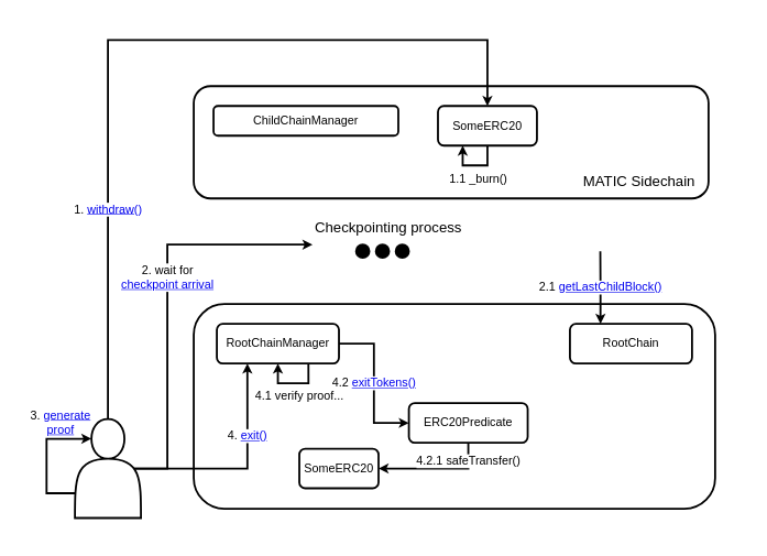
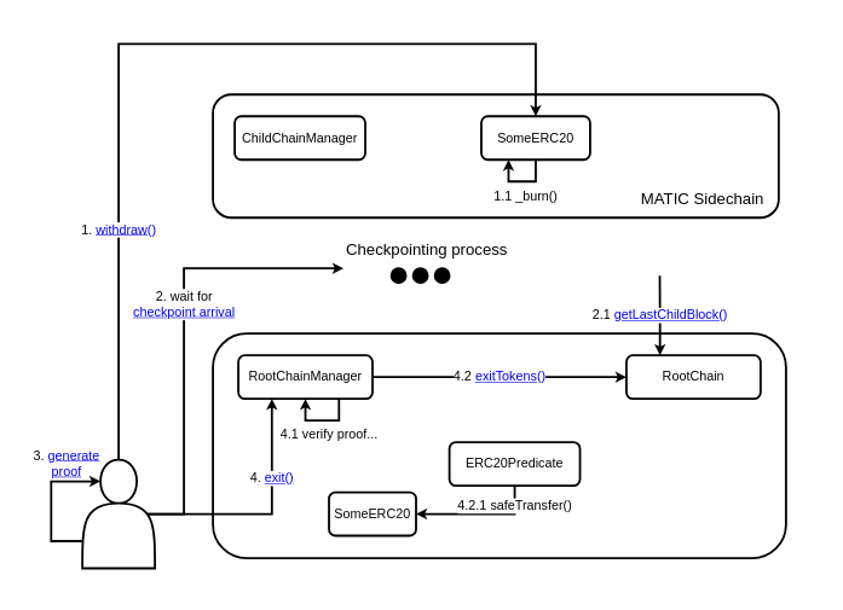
  <mxCell id="0" />
  <mxCell id="1" parent="0" />
  <mxCell id="2" value="" style="rounded=1;whiteSpace=wrap;html=1;fontSize=18;strokeWidth=3;shadow=0;" parent="1" vertex="1"><mxGeometry x="293" y="460" width="790" height="310" as="geometry" /></mxCell>
  <mxCell id="3" value="&lt;span style=&quot;font-size: 18px;&quot;&gt;4. &lt;a href=&quot;https://github.com/maticnetwork/pos-portal/blob/master/contracts/root/RootChainManager/RootChainManager.sol#L330&quot;&gt;exit()&lt;/a&gt;&lt;/span&gt;" style="edgeStyle=orthogonalEdgeStyle;rounded=0;orthogonalLoop=1;jettySize=auto;html=1;fontStyle=0;verticalAlign=middle;strokeColor=default;fontSize=18;strokeWidth=3;shadow=0;entryX=0.25;entryY=1;entryDx=0;entryDy=0;exitX=0.9;exitY=0.5;exitDx=0;exitDy=0;exitPerimeter=0;" parent="1" source="5" target="7" edge="1"><mxGeometry x="0.334" relative="1" as="geometry"><Array as="points"><mxPoint x="374" y="709" /></Array><mxPoint as="offset" /></mxGeometry></mxCell>
  <mxCell id="4" value="2. wait for &lt;br&gt;&lt;a href=&quot;https://github.com/maticnetwork/matic.js/blob/master/src/pos/exit_util.ts#L129&quot;&gt;checkpoint arrival&lt;/a&gt;" style="edgeStyle=orthogonalEdgeStyle;rounded=0;orthogonalLoop=1;jettySize=auto;html=1;exitX=0.9;exitY=0.5;exitDx=0;exitDy=0;exitPerimeter=0;strokeWidth=3;fontSize=18;" parent="1" source="5" edge="1"><mxGeometry x="0.113" relative="1" as="geometry"><mxPoint x="473" y="370" as="targetPoint" /><Array as="points"><mxPoint x="253" y="709" /><mxPoint x="253" y="370" /></Array><mxPoint as="offset" /></mxGeometry></mxCell>
  <mxCell id="5" value="" style="shape=actor;whiteSpace=wrap;html=1;fontSize=18;strokeWidth=3;shadow=0;" parent="1" vertex="1"><mxGeometry x="113" y="634" width="100" height="150" as="geometry" /></mxCell>
- <mxCell id="6" value="4.2 &lt;a href=&quot;https://github.com/maticnetwork/pos-portal/blob/master/contracts/root/TokenPredicates/ERC20Predicate.sol#L63&quot;&gt;exitTokens()&lt;/a&gt;" style="edgeStyle=orthogonalEdgeStyle;rounded=0;orthogonalLoop=1;jettySize=auto;html=1;entryX=0;entryY=0.5;entryDx=0;entryDy=0;fontSize=18;strokeWidth=3;shadow=0;" parent="1" source="7" target="11" edge="1"><mxGeometry relative="1" as="geometry" /></mxCell>
+ <mxCell id="6" value="4.2 &lt;a href=&quot;https://github.com/maticnetwork/pos-portal/blob/master/contracts/root/TokenPredicates/ERC20Predicate.sol#L63&quot;&gt;exitTokens()&lt;/a&gt;" style="edgeStyle=orthogonalEdgeStyle;rounded=0;orthogonalLoop=1;jettySize=auto;html=1;fontSize=18;strokeWidth=3;shadow=0;" parent="1" source="7" target="23" edge="1"><mxGeometry relative="1" as="geometry" /></mxCell>
  <mxCell id="7" value="&lt;font style=&quot;font-size: 18px;&quot;&gt;RootChainManager&lt;/font&gt;" style="rounded=1;whiteSpace=wrap;html=1;fontSize=18;strokeWidth=3;shadow=0;" parent="1" vertex="1"><mxGeometry x="328" y="490" width="185" height="60" as="geometry" /></mxCell>
  <mxCell id="8" value="" style="rounded=1;whiteSpace=wrap;html=1;fontSize=18;strokeWidth=3;shadow=0;" parent="1" vertex="1"><mxGeometry x="293" y="130" width="780" height="170" as="geometry" /></mxCell>
  <mxCell id="9" value="&lt;font style=&quot;font-size: 18px;&quot;&gt;SomeERC20&lt;/font&gt;" style="rounded=1;whiteSpace=wrap;html=1;fontSize=18;strokeWidth=3;shadow=0;" parent="1" vertex="1"><mxGeometry x="453" y="679" width="120" height="60" as="geometry" /></mxCell>
  <mxCell id="10" value="&lt;span style=&quot;font-size: 18px;&quot;&gt;4.2.1 safeTransfer()&lt;/span&gt;" style="edgeStyle=orthogonalEdgeStyle;rounded=0;orthogonalLoop=1;jettySize=auto;html=1;entryX=1;entryY=0.5;entryDx=0;entryDy=0;exitX=0.5;exitY=1;exitDx=0;exitDy=0;strokeWidth=3;" parent="1" source="11" target="9" edge="1"><mxGeometry x="-0.682" relative="1" as="geometry"><mxPoint as="offset" /></mxGeometry></mxCell>
  <mxCell id="11" value="ERC20Predicate" style="rounded=1;whiteSpace=wrap;html=1;fontSize=18;strokeWidth=3;shadow=0;" parent="1" vertex="1"><mxGeometry x="619" y="610" width="180" height="60" as="geometry" /></mxCell>
  <mxCell id="12" value="" style="ellipse;whiteSpace=wrap;html=1;aspect=fixed;allowArrows=0;strokeWidth=3;container=0;fillColor=#000000;fontSize=18;shadow=0;" parent="1" vertex="1"><mxGeometry x="539" y="370" width="20" height="20" as="geometry" /></mxCell>
  <mxCell id="13" value="" style="ellipse;whiteSpace=wrap;html=1;aspect=fixed;allowArrows=0;strokeWidth=3;container=0;fillColor=#000000;fontSize=18;shadow=0;" parent="1" vertex="1"><mxGeometry x="569" y="370" width="20" height="20" as="geometry" /></mxCell>
  <mxCell id="14" value="" style="ellipse;whiteSpace=wrap;html=1;aspect=fixed;allowArrows=0;strokeWidth=3;container=0;fillColor=#000000;fontSize=18;shadow=0;" parent="1" vertex="1"><mxGeometry x="599" y="370" width="20" height="20" as="geometry" /></mxCell>
- <mxCell id="15" value="&lt;font style=&quot;font-size: 18px;&quot;&gt;ChildChainManager&lt;/font&gt;" style="rounded=1;whiteSpace=wrap;html=1;fontSize=18;strokeWidth=3;shadow=0;" parent="1" vertex="1"><mxGeometry x="323" y="160" width="280" height="45" as="geometry" /></mxCell>
+ <mxCell id="15" value="&lt;font style=&quot;font-size: 18px;&quot;&gt;ChildChainManager&lt;/font&gt;" style="rounded=1;whiteSpace=wrap;html=1;fontSize=18;strokeWidth=3;shadow=0;" parent="1" vertex="1"><mxGeometry x="323" y="160" width="180" height="60" as="geometry" /></mxCell>
  <mxCell id="16" value="&lt;font style=&quot;font-size: 18px;&quot;&gt;SomeERC20&lt;/font&gt;" style="rounded=1;whiteSpace=wrap;html=1;fontSize=18;strokeWidth=3;shadow=0;" parent="1" vertex="1"><mxGeometry x="663" y="160" width="150" height="60" as="geometry" /></mxCell>
  <mxCell id="17" value="1. &lt;a href=&quot;https://github.com/maticnetwork/pos-portal/blob/master/contracts/child/ChildToken/ChildERC20.sol#L65&quot;&gt;withdraw()&lt;/a&gt;" style="edgeStyle=orthogonalEdgeStyle;rounded=0;orthogonalLoop=1;jettySize=auto;html=1;fontSize=18;strokeWidth=3;shadow=0;entryX=0.5;entryY=0;entryDx=0;entryDy=0;" parent="1" source="5" target="16" edge="1"><mxGeometry x="-0.493" relative="1" as="geometry"><mxPoint x="743" y="60" as="targetPoint" /><Array as="points"><mxPoint x="163" y="60" /><mxPoint x="738" y="60" /></Array><mxPoint as="offset" /></mxGeometry></mxCell>
  <mxCell id="18" value="&lt;font style=&quot;font-size: 22px;&quot;&gt;MATIC Sidechain&lt;/font&gt;" style="text;html=1;strokeColor=none;fillColor=none;align=center;verticalAlign=middle;whiteSpace=wrap;rounded=0;" parent="1" vertex="1"><mxGeometry x="863" y="260" width="210" height="30" as="geometry" /></mxCell>
  <mxCell id="19" value="&lt;font style=&quot;font-size: 22px;&quot;&gt;Checkpointing process&lt;/font&gt;" style="text;html=1;strokeColor=none;fillColor=none;align=center;verticalAlign=middle;whiteSpace=wrap;rounded=0;" parent="1" vertex="1"><mxGeometry x="470" y="330" width="236" height="30" as="geometry" /></mxCell>
  <mxCell id="20" value="1.1 _burn()" style="edgeStyle=orthogonalEdgeStyle;rounded=0;orthogonalLoop=1;jettySize=auto;html=1;exitX=0.5;exitY=1;exitDx=0;exitDy=0;entryX=0.25;entryY=1;entryDx=0;entryDy=0;strokeWidth=3;fontSize=18;" parent="1" source="16" target="16" edge="1"><mxGeometry x="-0.097" y="20" relative="1" as="geometry"><Array as="points"><mxPoint x="738" y="250" /><mxPoint x="701" y="250" /></Array><mxPoint as="offset" /></mxGeometry></mxCell>
  <mxCell id="21" value="4.1 verify proof..." style="edgeStyle=orthogonalEdgeStyle;rounded=0;orthogonalLoop=1;jettySize=auto;html=1;exitX=0.75;exitY=1;exitDx=0;exitDy=0;entryX=0.5;entryY=1;entryDx=0;entryDy=0;strokeWidth=3;fontSize=18;" parent="1" source="7" target="7" edge="1"><mxGeometry x="-0.176" y="20" relative="1" as="geometry"><Array as="points"><mxPoint x="467" y="580" /><mxPoint x="421" y="580" /></Array><mxPoint as="offset" /></mxGeometry></mxCell>
  <mxCell id="22" value="2.1 &lt;a href=&quot;https://github.com/maticnetwork/contracts/blob/main/contracts/root/RootChain.sol#L66&quot;&gt;getLastChildBlock()&lt;/a&gt;" style="edgeStyle=orthogonalEdgeStyle;rounded=0;orthogonalLoop=1;jettySize=auto;html=1;exitX=0.25;exitY=0;exitDx=0;exitDy=0;strokeWidth=3;startArrow=classic;startFill=1;endArrow=none;endFill=0;fontSize=18;" parent="1" source="23" edge="1"><mxGeometry relative="1" as="geometry"><mxPoint x="909" y="380" as="targetPoint" /></mxGeometry></mxCell>
  <mxCell id="23" value="&lt;font style=&quot;font-size: 18px;&quot;&gt;RootChain&lt;/font&gt;" style="rounded=1;whiteSpace=wrap;html=1;fontSize=18;strokeWidth=3;shadow=0;" parent="1" vertex="1"><mxGeometry x="863" y="490" width="185" height="60" as="geometry" /></mxCell>
  <mxCell id="24" value="3. &lt;a href=&quot;https://github.com/maticnetwork/matic.js/blob/master/src/pos/exit_util.ts#L221&quot;&gt;generate&lt;br&gt;proof&lt;/a&gt;" style="edgeStyle=orthogonalEdgeStyle;rounded=0;orthogonalLoop=1;jettySize=auto;html=1;exitX=0;exitY=0.75;exitDx=0;exitDy=0;entryX=0.25;entryY=0.2;entryDx=0;entryDy=0;entryPerimeter=0;fontSize=18;strokeWidth=3;labelBackgroundColor=none;" parent="1" source="5" target="5" edge="1"><mxGeometry x="0.504" y="24" relative="1" as="geometry"><Array as="points"><mxPoint x="70" y="747" /><mxPoint x="70" y="664" /></Array><mxPoint as="offset" /></mxGeometry></mxCell>
  <mxCell id="25" value="" style="rounded=0;whiteSpace=wrap;html=1;fillColor=none;strokeColor=none;strokeWidth=0;" vertex="1" parent="1"><mxGeometry x="20" width="1120" height="800" as="geometry" y="20" /></mxCell>
